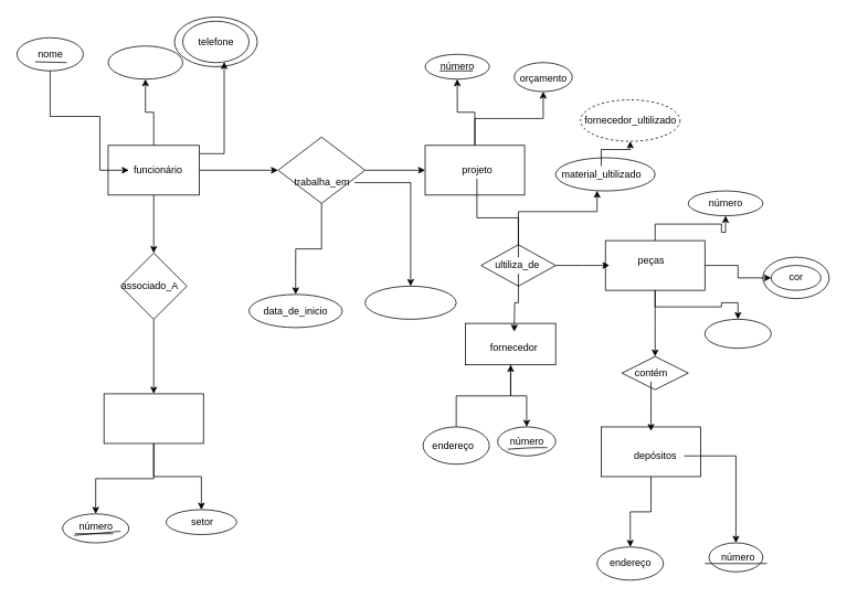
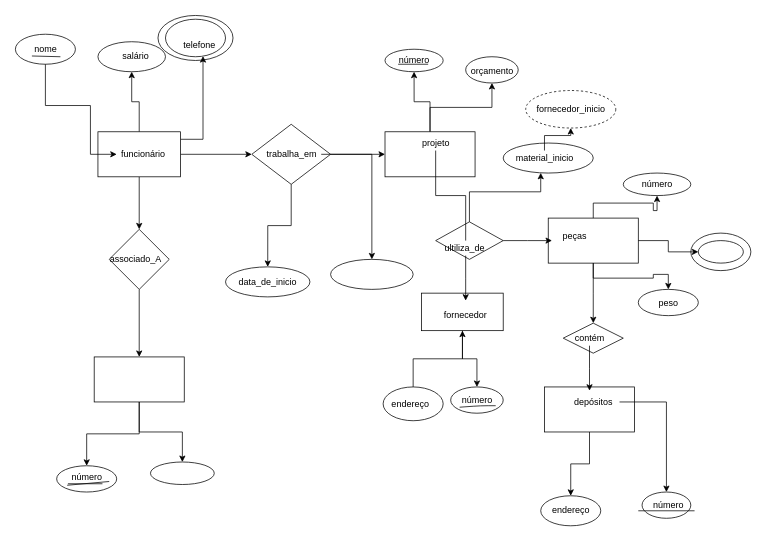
  <mxCell id="0" />
  <mxCell id="1" parent="0" />
  <mxCell id="2" value="" style="edgeStyle=orthogonalEdgeStyle;rounded=0;orthogonalLoop=1;jettySize=auto;html=1;" edge="1" parent="1" source="6" target="8"><mxGeometry relative="1" as="geometry" /></mxCell>
  <mxCell id="3" value="" style="edgeStyle=orthogonalEdgeStyle;rounded=0;orthogonalLoop=1;jettySize=auto;html=1;" edge="1" parent="1" source="6" target="15"><mxGeometry relative="1" as="geometry"><Array as="points"><mxPoint x="270" y="185" /></Array></mxGeometry></mxCell>
  <mxCell id="4" value="" style="edgeStyle=orthogonalEdgeStyle;rounded=0;orthogonalLoop=1;jettySize=auto;html=1;" edge="1" parent="1" source="6" target="20"><mxGeometry relative="1" as="geometry" /></mxCell>
  <mxCell id="5" value="" style="edgeStyle=orthogonalEdgeStyle;rounded=0;orthogonalLoop=1;jettySize=auto;html=1;fontFamily=Helvetica;" edge="1" parent="1" source="6" target="24"><mxGeometry relative="1" as="geometry" /></mxCell>
  <mxCell id="6" value="" style="rounded=0;whiteSpace=wrap;html=1;" vertex="1" parent="1"><mxGeometry x="130" y="175" width="110" height="60" as="geometry" /></mxCell>
  <mxCell id="7" value="funcionário" style="text;html=1;resizable=0;autosize=1;align=center;verticalAlign=middle;points=[];fillColor=none;strokeColor=none;rounded=0;" vertex="1" parent="1"><mxGeometry x="155" y="195" width="70" height="20" as="geometry" /></mxCell>
  <mxCell id="8" value="" style="ellipse;whiteSpace=wrap;html=1;rounded=0;" vertex="1" parent="1"><mxGeometry x="130" y="55" width="90" height="40" as="geometry" /></mxCell>
+ <mxCell id="9" value="salário&lt;br&gt;" style="text;html=1;resizable=0;autosize=1;align=center;verticalAlign=middle;points=[];fillColor=none;strokeColor=none;rounded=0;" vertex="1" parent="1"><mxGeometry x="155" y="65" width="50" height="20" as="geometry" /></mxCell>
  <mxCell id="10" style="edgeStyle=orthogonalEdgeStyle;rounded=0;orthogonalLoop=1;jettySize=auto;html=1;exitX=0.5;exitY=1;exitDx=0;exitDy=0;" edge="1" parent="1" source="8" target="8"><mxGeometry relative="1" as="geometry" /></mxCell>
  <mxCell id="11" value="" style="ellipse;whiteSpace=wrap;html=1;" vertex="1" parent="1"><mxGeometry x="20" y="45" width="80" height="40" as="geometry" /></mxCell>
  <mxCell id="12" value="nome&lt;br&gt;" style="text;html=1;resizable=0;autosize=1;align=center;verticalAlign=middle;points=[];fillColor=none;strokeColor=none;rounded=0;" vertex="1" parent="1"><mxGeometry x="35" y="55" width="50" height="20" as="geometry" /></mxCell>
  <mxCell id="13" value="" style="endArrow=none;html=1;entryX=0.14;entryY=0.95;entryDx=0;entryDy=0;entryPerimeter=0;" edge="1" parent="1" target="12"><mxGeometry width="50" height="50" relative="1" as="geometry"><mxPoint x="80" y="75" as="sourcePoint" /><mxPoint x="40" y="65" as="targetPoint" /></mxGeometry></mxCell>
  <mxCell id="14" value="" style="edgeStyle=orthogonalEdgeStyle;rounded=0;orthogonalLoop=1;jettySize=auto;html=1;exitX=0.5;exitY=1;exitDx=0;exitDy=0;" edge="1" parent="1" source="11" target="7"><mxGeometry relative="1" as="geometry"><mxPoint x="60" y="185" as="sourcePoint" /><Array as="points"><mxPoint x="60" y="140" /><mxPoint x="120" y="140" /><mxPoint x="120" y="205" /></Array></mxGeometry></mxCell>
  <mxCell id="15" value="" style="ellipse;whiteSpace=wrap;html=1;rounded=0;" vertex="1" parent="1"><mxGeometry x="220" y="25" width="80" height="50" as="geometry" /></mxCell>
- <mxCell id="16" value="telefone" style="text;html=1;resizable=0;autosize=1;align=center;verticalAlign=middle;points=[];fillColor=none;strokeColor=none;rounded=0;" vertex="1" parent="1"><mxGeometry x="230" y="40" width="60" height="20" as="geometry" /></mxCell>
+ <mxCell id="16" value="telefone" style="text;html=1;resizable=0;autosize=1;align=center;verticalAlign=middle;points=[];fillColor=none;strokeColor=none;rounded=0;" vertex="1" parent="1"><mxGeometry x="235" y="50" width="60" height="20" as="geometry" /></mxCell>
  <mxCell id="17" value="" style="ellipse;whiteSpace=wrap;html=1;fillColor=none;gradientColor=#ffffff;" vertex="1" parent="1"><mxGeometry x="210" width="100" height="60" as="geometry" y="20" /></mxCell>
  <mxCell id="18" value="" style="edgeStyle=orthogonalEdgeStyle;rounded=0;orthogonalLoop=1;jettySize=auto;html=1;fontFamily=Helvetica;" edge="1" parent="1" source="20" target="34"><mxGeometry relative="1" as="geometry" /></mxCell>
  <mxCell id="19" value="" style="edgeStyle=orthogonalEdgeStyle;rounded=0;orthogonalLoop=1;jettySize=auto;html=1;fontFamily=Helvetica;" edge="1" parent="1" source="20" target="40"><mxGeometry relative="1" as="geometry" /></mxCell>
  <mxCell id="20" value="" style="rhombus;whiteSpace=wrap;html=1;rounded=0;fontFamily=Helvetica;strokeColor=#000000;" vertex="1" parent="1"><mxGeometry x="335" y="165" width="105" height="80" as="geometry" /></mxCell>
  <mxCell id="21" value="" style="edgeStyle=orthogonalEdgeStyle;rounded=0;orthogonalLoop=1;jettySize=auto;html=1;fontFamily=Helvetica;" edge="1" parent="1" source="22" target="37"><mxGeometry relative="1" as="geometry" /></mxCell>
- <mxCell id="22" value="trabalha_em" style="text;html=1;resizable=0;autosize=1;align=center;verticalAlign=middle;points=[];fillColor=none;strokeColor=none;rounded=0;fontFamily=Helvetica;" vertex="1" parent="1"><mxGeometry x="347.5" y="210" width="80" height="20" as="geometry" /></mxCell>
+ <mxCell id="22" value="trabalha_em" style="text;html=1;resizable=0;autosize=1;align=center;verticalAlign=middle;points=[];fillColor=none;strokeColor=none;rounded=0;fontFamily=Helvetica;" vertex="1" parent="1"><mxGeometry x="347.5" y="195" width="80" height="20" as="geometry" /></mxCell>
  <mxCell id="23" value="" style="edgeStyle=orthogonalEdgeStyle;rounded=0;orthogonalLoop=1;jettySize=auto;html=1;fontFamily=Helvetica;" edge="1" parent="1" source="24" target="27"><mxGeometry relative="1" as="geometry" /></mxCell>
  <mxCell id="24" value="" style="rhombus;whiteSpace=wrap;html=1;rounded=0;" vertex="1" parent="1"><mxGeometry x="145" y="305" width="80" height="80" as="geometry" /></mxCell>
  <mxCell id="25" value="" style="edgeStyle=orthogonalEdgeStyle;rounded=0;orthogonalLoop=1;jettySize=auto;html=1;fontFamily=Helvetica;" edge="1" parent="1" source="27" target="28"><mxGeometry relative="1" as="geometry" /></mxCell>
  <mxCell id="26" value="" style="edgeStyle=orthogonalEdgeStyle;rounded=0;orthogonalLoop=1;jettySize=auto;html=1;fontFamily=Helvetica;" edge="1" parent="1" source="27" target="29"><mxGeometry relative="1" as="geometry"><mxPoint x="140" y="620" as="targetPoint" /></mxGeometry></mxCell>
  <mxCell id="27" value="" style="whiteSpace=wrap;html=1;rounded=0;" vertex="1" parent="1"><mxGeometry x="125" y="475" width="120" height="60" as="geometry" /></mxCell>
  <mxCell id="28" value="" style="ellipse;whiteSpace=wrap;html=1;rounded=0;" vertex="1" parent="1"><mxGeometry x="200" y="615" width="85" height="30" as="geometry" /></mxCell>
  <mxCell id="29" value="" style="ellipse;whiteSpace=wrap;html=1;fontFamily=Helvetica;strokeColor=#000000;fillColor=none;gradientColor=#ffffff;" vertex="1" parent="1"><mxGeometry x="75" y="620" width="80" height="35" as="geometry" /></mxCell>
- <mxCell id="30" value="setor&amp;nbsp;" style="text;html=1;resizable=0;autosize=1;align=center;verticalAlign=middle;points=[];fillColor=none;strokeColor=none;rounded=0;fontFamily=Helvetica;" vertex="1" parent="1"><mxGeometry x="220" y="620" width="50" height="20" as="geometry" /></mxCell>
  <mxCell id="31" value="número" style="text;html=1;resizable=0;autosize=1;align=center;verticalAlign=middle;points=[];fillColor=none;strokeColor=none;rounded=0;fontFamily=Helvetica;" vertex="1" parent="1"><mxGeometry x="85" y="625" width="60" height="20" as="geometry" /></mxCell>
  <mxCell id="32" value="" style="endArrow=none;html=1;fontFamily=Helvetica;exitX=0.067;exitY=1.05;exitDx=0;exitDy=0;exitPerimeter=0;" edge="1" parent="1" source="31"><mxGeometry width="50" height="50" relative="1" as="geometry"><mxPoint x="440" y="515" as="sourcePoint" /><mxPoint x="145" y="641" as="targetPoint" /><Array as="points" /></mxGeometry></mxCell>
  <mxCell id="33" value="" style="endArrow=none;html=1;fontFamily=Helvetica;entryX=0.85;entryY=0.95;entryDx=0;entryDy=0;entryPerimeter=0;" edge="1" parent="1" target="31"><mxGeometry width="50" height="50" relative="1" as="geometry"><mxPoint x="90" y="644" as="sourcePoint" /><mxPoint x="144" y="638" as="targetPoint" /><Array as="points" /></mxGeometry></mxCell>
  <mxCell id="34" value="" style="ellipse;whiteSpace=wrap;html=1;rounded=0;" vertex="1" parent="1"><mxGeometry x="300" y="355" width="112.5" height="40" as="geometry" /></mxCell>
  <mxCell id="35" value="associado_A" style="text;html=1;resizable=0;autosize=1;align=center;verticalAlign=middle;points=[];fillColor=none;strokeColor=none;rounded=0;fontFamily=Helvetica;" vertex="1" parent="1"><mxGeometry x="140" y="335" width="80" height="20" as="geometry" /></mxCell>
  <mxCell id="36" value="data_de_inicio" style="text;html=1;resizable=0;autosize=1;align=center;verticalAlign=middle;points=[];fillColor=none;strokeColor=none;rounded=0;fontFamily=Helvetica;" vertex="1" parent="1"><mxGeometry x="311.25" y="365" width="90" height="20" as="geometry" /></mxCell>
  <mxCell id="37" value="" style="ellipse;whiteSpace=wrap;html=1;fontFamily=Helvetica;strokeColor=#000000;fillColor=none;gradientColor=#ffffff;" vertex="1" parent="1"><mxGeometry x="440" y="345" width="110" height="40" as="geometry" /></mxCell>
  <mxCell id="38" value="" style="edgeStyle=orthogonalEdgeStyle;rounded=0;orthogonalLoop=1;jettySize=auto;html=1;fontFamily=Helvetica;" edge="1" parent="1" source="40" target="42"><mxGeometry relative="1" as="geometry" /></mxCell>
  <mxCell id="39" value="" style="edgeStyle=orthogonalEdgeStyle;rounded=0;orthogonalLoop=1;jettySize=auto;html=1;fontFamily=Helvetica;" edge="1" parent="1" source="40" target="45"><mxGeometry relative="1" as="geometry" /></mxCell>
  <mxCell id="40" value="" style="whiteSpace=wrap;html=1;rounded=0;" vertex="1" parent="1"><mxGeometry x="512.5" y="175" width="120" height="60" as="geometry" /></mxCell>
- <mxCell id="41" value="projeto&lt;br&gt;" style="text;html=1;resizable=0;autosize=1;align=center;verticalAlign=middle;points=[];fillColor=none;strokeColor=none;rounded=0;fontFamily=Helvetica;" vertex="1" parent="1"><mxGeometry x="550" y="195" width="50" height="20" as="geometry" /></mxCell>
+ <mxCell id="41" value="projeto&lt;br&gt;" style="text;html=1;resizable=0;autosize=1;align=center;verticalAlign=middle;points=[];fillColor=none;strokeColor=none;rounded=0;fontFamily=Helvetica;" vertex="1" parent="1"><mxGeometry x="555" y="180" width="50" height="20" as="geometry" /></mxCell>
  <mxCell id="42" value="" style="ellipse;whiteSpace=wrap;html=1;rounded=0;" vertex="1" parent="1"><mxGeometry x="512.5" y="65" width="77.5" height="30" as="geometry" /></mxCell>
  <mxCell id="43" value="número&lt;br&gt;" style="text;html=1;resizable=0;autosize=1;align=center;verticalAlign=middle;points=[];fillColor=none;strokeColor=none;rounded=0;fontFamily=Helvetica;" vertex="1" parent="1"><mxGeometry x="521.25" y="70" width="60" height="20" as="geometry" /></mxCell>
  <mxCell id="44" value="" style="endArrow=none;html=1;fontFamily=Helvetica;" edge="1" parent="1"><mxGeometry width="50" height="50" relative="1" as="geometry"><mxPoint x="530" y="85" as="sourcePoint" /><mxPoint x="570" y="85" as="targetPoint" /></mxGeometry></mxCell>
  <mxCell id="45" value="" style="ellipse;whiteSpace=wrap;html=1;rounded=0;" vertex="1" parent="1"><mxGeometry x="620" y="75" width="70" height="35" as="geometry" /></mxCell>
  <mxCell id="46" value="orçamento" style="text;html=1;resizable=0;autosize=1;align=center;verticalAlign=middle;points=[];fillColor=none;strokeColor=none;rounded=0;fontFamily=Helvetica;" vertex="1" parent="1"><mxGeometry x="620" y="85" width="70" height="20" as="geometry" /></mxCell>
  <mxCell id="47" value="" style="edgeStyle=orthogonalEdgeStyle;rounded=0;orthogonalLoop=1;jettySize=auto;html=1;fontFamily=Helvetica;" edge="1" parent="1" source="49"><mxGeometry relative="1" as="geometry"><mxPoint x="735" y="320" as="targetPoint" /></mxGeometry></mxCell>
  <mxCell id="48" value="" style="edgeStyle=orthogonalEdgeStyle;rounded=0;orthogonalLoop=1;jettySize=auto;html=1;fontFamily=Helvetica;" edge="1" parent="1" source="49" target="66"><mxGeometry relative="1" as="geometry"><mxPoint x="720" y="190" as="targetPoint" /><Array as="points"><mxPoint x="625" y="255" /><mxPoint x="720" y="255" /><mxPoint x="720" y="205" /></Array></mxGeometry></mxCell>
  <mxCell id="49" value="" style="rhombus;whiteSpace=wrap;html=1;fontFamily=Helvetica;strokeColor=#000000;fillColor=none;gradientColor=#ffffff;" vertex="1" parent="1"><mxGeometry x="580" y="295" width="90" height="50" as="geometry" /></mxCell>
  <mxCell id="50" value="" style="edgeStyle=orthogonalEdgeStyle;rounded=0;orthogonalLoop=1;jettySize=auto;html=1;fontFamily=Helvetica;endArrow=none;" edge="1" parent="1" source="52" target="41"><mxGeometry relative="1" as="geometry" /></mxCell>
  <mxCell id="51" value="" style="edgeStyle=orthogonalEdgeStyle;rounded=0;orthogonalLoop=1;jettySize=auto;html=1;fontFamily=Helvetica;" edge="1" parent="1" source="52"><mxGeometry relative="1" as="geometry"><mxPoint x="620" y="400" as="targetPoint" /></mxGeometry></mxCell>
- <mxCell id="52" value="ultiliza_de&amp;nbsp;" style="text;html=1;resizable=0;autosize=1;align=center;verticalAlign=middle;points=[];fillColor=none;strokeColor=none;rounded=0;fontFamily=Helvetica;" vertex="1" parent="1"><mxGeometry x="590" y="310" width="70" height="20" as="geometry" /></mxCell>
+ <mxCell id="52" value="ultiliza_de&amp;nbsp;" style="text;html=1;resizable=0;autosize=1;align=center;verticalAlign=middle;points=[];fillColor=none;strokeColor=none;rounded=0;fontFamily=Helvetica;" vertex="1" parent="1"><mxGeometry x="585" y="320" width="70" height="20" as="geometry" /></mxCell>
  <mxCell id="53" value="" style="edgeStyle=orthogonalEdgeStyle;rounded=0;orthogonalLoop=1;jettySize=auto;html=1;fontFamily=Helvetica;" edge="1" parent="1" source="57" target="59"><mxGeometry relative="1" as="geometry" /></mxCell>
  <mxCell id="54" value="" style="edgeStyle=orthogonalEdgeStyle;rounded=0;orthogonalLoop=1;jettySize=auto;html=1;fontFamily=Helvetica;" edge="1" parent="1" source="57" target="60"><mxGeometry relative="1" as="geometry" /></mxCell>
  <mxCell id="55" value="" style="edgeStyle=orthogonalEdgeStyle;rounded=0;orthogonalLoop=1;jettySize=auto;html=1;fontFamily=Helvetica;" edge="1" parent="1" source="57" target="61"><mxGeometry relative="1" as="geometry" /></mxCell>
  <mxCell id="56" value="" style="edgeStyle=orthogonalEdgeStyle;rounded=0;orthogonalLoop=1;jettySize=auto;html=1;fontFamily=Helvetica;" edge="1" parent="1" source="57"><mxGeometry relative="1" as="geometry"><mxPoint x="790" y="430" as="targetPoint" /></mxGeometry></mxCell>
  <mxCell id="57" value="" style="rounded=0;whiteSpace=wrap;html=1;fontFamily=Helvetica;strokeColor=#000000;fillColor=none;gradientColor=#ffffff;" vertex="1" parent="1"><mxGeometry x="730" y="290" width="120" height="60" as="geometry" /></mxCell>
- <mxCell id="58" value="peças" style="text;html=1;resizable=0;autosize=1;align=center;verticalAlign=middle;points=[];fillColor=none;strokeColor=none;rounded=0;fontFamily=Helvetica;" vertex="1" parent="1"><mxGeometry x="760" y="305" width="50" height="20" as="geometry" /></mxCell>
+ <mxCell id="58" value="peças" style="text;html=1;resizable=0;autosize=1;align=center;verticalAlign=middle;points=[];fillColor=none;strokeColor=none;rounded=0;fontFamily=Helvetica;" vertex="1" parent="1"><mxGeometry x="740" y="305" width="50" height="20" as="geometry" /></mxCell>
  <mxCell id="59" value="" style="ellipse;whiteSpace=wrap;html=1;rounded=0;fillColor=none;gradientColor=#ffffff;" vertex="1" parent="1"><mxGeometry x="830" y="230" width="90" height="30" as="geometry" /></mxCell>
  <mxCell id="60" value="" style="ellipse;whiteSpace=wrap;html=1;rounded=0;fillColor=none;gradientColor=#ffffff;" vertex="1" parent="1"><mxGeometry x="930" y="320" width="60" height="30" as="geometry" /></mxCell>
  <mxCell id="61" value="" style="ellipse;whiteSpace=wrap;html=1;rounded=0;fillColor=none;gradientColor=#ffffff;" vertex="1" parent="1"><mxGeometry x="850" y="385" width="80" height="35" as="geometry" /></mxCell>
  <mxCell id="62" value="número&lt;br&gt;" style="text;html=1;resizable=0;autosize=1;align=center;verticalAlign=middle;points=[];fillColor=none;strokeColor=none;rounded=0;fontFamily=Helvetica;" vertex="1" parent="1"><mxGeometry x="845" y="235" width="60" height="20" as="geometry" /></mxCell>
- <mxCell id="63" value="cor" style="text;html=1;resizable=0;autosize=1;align=center;verticalAlign=middle;points=[];fillColor=none;strokeColor=none;rounded=0;fontFamily=Helvetica;" vertex="1" parent="1"><mxGeometry x="945" y="325" width="30" height="20" as="geometry" /></mxCell>
+ <mxCell id="64" value="peso" style="text;html=1;resizable=0;autosize=1;align=center;verticalAlign=middle;points=[];fillColor=none;strokeColor=none;rounded=0;fontFamily=Helvetica;" vertex="1" parent="1"><mxGeometry x="870" y="392.5" width="40" height="20" as="geometry" /></mxCell>
  <mxCell id="65" value="" style="ellipse;whiteSpace=wrap;html=1;fontFamily=Helvetica;strokeColor=#000000;fillColor=none;gradientColor=#ffffff;" vertex="1" parent="1"><mxGeometry x="920" y="310" width="80" height="50" as="geometry" /></mxCell>
  <mxCell id="66" value="" style="ellipse;whiteSpace=wrap;html=1;fontFamily=Helvetica;strokeColor=#000000;fillColor=none;gradientColor=#ffffff;" vertex="1" parent="1"><mxGeometry x="670" y="190" width="120" height="40" as="geometry" /></mxCell>
  <mxCell id="67" value="" style="edgeStyle=orthogonalEdgeStyle;rounded=0;orthogonalLoop=1;jettySize=auto;html=1;fontFamily=Helvetica;" edge="1" parent="1" source="68" target="69"><mxGeometry relative="1" as="geometry"><mxPoint x="760" y="130" as="targetPoint" /></mxGeometry></mxCell>
- <mxCell id="68" value="material_ultilizado&lt;br&gt;" style="text;html=1;resizable=0;autosize=1;align=center;verticalAlign=middle;points=[];fillColor=none;strokeColor=none;rounded=0;fontFamily=Helvetica;" vertex="1" parent="1"><mxGeometry x="670" y="200" width="110" height="20" as="geometry" /></mxCell>
+ <mxCell id="68" value="material_inicio&lt;br&gt;" style="text;html=1;resizable=0;autosize=1;align=center;verticalAlign=middle;points=[];fillColor=none;strokeColor=none;rounded=0;fontFamily=Helvetica;" vertex="1" parent="1"><mxGeometry x="670" y="200" width="110" height="20" as="geometry" /></mxCell>
  <mxCell id="69" value="" style="ellipse;whiteSpace=wrap;html=1;fontFamily=Helvetica;strokeColor=#000000;fillColor=none;gradientColor=#ffffff;dashed=1;" vertex="1" parent="1"><mxGeometry x="700" y="120" width="120" height="50" as="geometry" /></mxCell>
- <mxCell id="70" value="fornecedor_ultilizado&lt;br&gt;" style="text;html=1;resizable=0;autosize=1;align=center;verticalAlign=middle;points=[];fillColor=none;strokeColor=none;rounded=0;dashed=1;fontFamily=Helvetica;" vertex="1" parent="1"><mxGeometry x="695" y="135" width="130" height="20" as="geometry" /></mxCell>
+ <mxCell id="70" value="fornecedor_inicio&lt;br&gt;" style="text;html=1;resizable=0;autosize=1;align=center;verticalAlign=middle;points=[];fillColor=none;strokeColor=none;rounded=0;dashed=1;fontFamily=Helvetica;" vertex="1" parent="1"><mxGeometry x="695" y="135" width="130" height="20" as="geometry" /></mxCell>
  <mxCell id="71" value="fornecedor&amp;nbsp;" style="text;html=1;resizable=0;autosize=1;align=center;verticalAlign=middle;points=[];fillColor=none;strokeColor=none;rounded=0;fontFamily=Helvetica;" vertex="1" parent="1"><mxGeometry x="581.25" y="410" width="80" height="20" as="geometry" /></mxCell>
  <mxCell id="72" value="" style="edgeStyle=orthogonalEdgeStyle;rounded=0;orthogonalLoop=1;jettySize=auto;html=1;fontFamily=Helvetica;" edge="1" parent="1" source="73" target="77"><mxGeometry relative="1" as="geometry" /></mxCell>
  <mxCell id="73" value="" style="rounded=0;whiteSpace=wrap;html=1;fontFamily=Helvetica;strokeColor=#000000;fillColor=none;gradientColor=#ffffff;" vertex="1" parent="1"><mxGeometry x="561.25" y="390" width="108.75" height="50" as="geometry" /></mxCell>
  <mxCell id="74" value="" style="edgeStyle=orthogonalEdgeStyle;rounded=0;orthogonalLoop=1;jettySize=auto;html=1;fontFamily=Helvetica;" edge="1" parent="1" source="75" target="73"><mxGeometry relative="1" as="geometry" /></mxCell>
  <mxCell id="75" value="" style="ellipse;whiteSpace=wrap;html=1;rounded=0;fillColor=none;gradientColor=#ffffff;" vertex="1" parent="1"><mxGeometry x="510" y="515" width="80" height="45" as="geometry" /></mxCell>
  <mxCell id="76" value="endereço" style="text;html=1;resizable=0;autosize=1;align=center;verticalAlign=middle;points=[];fillColor=none;strokeColor=none;rounded=0;fontFamily=Helvetica;" vertex="1" parent="1"><mxGeometry x="511.25" y="527.5" width="70" height="20" as="geometry" /></mxCell>
  <mxCell id="77" value="" style="ellipse;whiteSpace=wrap;html=1;rounded=0;fillColor=none;gradientColor=#ffffff;" vertex="1" parent="1"><mxGeometry x="600.01" y="515" width="70" height="35" as="geometry" /></mxCell>
  <mxCell id="78" value="número" style="text;html=1;resizable=0;autosize=1;align=center;verticalAlign=middle;points=[];fillColor=none;strokeColor=none;rounded=0;fontFamily=Helvetica;" vertex="1" parent="1"><mxGeometry x="605.01" y="522.5" width="60" height="20" as="geometry" /></mxCell>
  <mxCell id="79" value="" style="endArrow=none;html=1;fontFamily=Helvetica;exitX=0.116;exitY=0.975;exitDx=0;exitDy=0;exitPerimeter=0;" edge="1" parent="1" source="78"><mxGeometry width="50" height="50" relative="1" as="geometry"><mxPoint x="720" y="340" as="sourcePoint" /><mxPoint x="660" y="540" as="targetPoint" /><Array as="points"><mxPoint x="640" y="540" /></Array></mxGeometry></mxCell>
  <mxCell id="80" value="" style="rhombus;whiteSpace=wrap;html=1;fontFamily=Helvetica;strokeColor=#000000;fillColor=none;gradientColor=#ffffff;" vertex="1" parent="1"><mxGeometry x="750" y="430" width="80" height="40" as="geometry" /></mxCell>
  <mxCell id="81" value="" style="edgeStyle=orthogonalEdgeStyle;rounded=0;orthogonalLoop=1;jettySize=auto;html=1;fontFamily=Helvetica;" edge="1" parent="1" source="82"><mxGeometry relative="1" as="geometry"><mxPoint x="785" y="520" as="targetPoint" /></mxGeometry></mxCell>
  <mxCell id="82" value="contém" style="text;html=1;resizable=0;autosize=1;align=center;verticalAlign=middle;points=[];fillColor=none;strokeColor=none;rounded=0;fontFamily=Helvetica;" vertex="1" parent="1"><mxGeometry x="760" y="440" width="50" height="20" as="geometry" /></mxCell>
  <mxCell id="83" value="" style="edgeStyle=orthogonalEdgeStyle;rounded=0;orthogonalLoop=1;jettySize=auto;html=1;fontFamily=Helvetica;" edge="1" parent="1" source="84" target="87"><mxGeometry relative="1" as="geometry" /></mxCell>
  <mxCell id="84" value="" style="rounded=0;whiteSpace=wrap;html=1;fontFamily=Helvetica;strokeColor=#000000;fillColor=none;gradientColor=#ffffff;" vertex="1" parent="1"><mxGeometry x="725" y="515" width="120" height="60" as="geometry" /></mxCell>
  <mxCell id="85" value="" style="edgeStyle=orthogonalEdgeStyle;rounded=0;orthogonalLoop=1;jettySize=auto;html=1;fontFamily=Helvetica;" edge="1" parent="1" source="86" target="88"><mxGeometry relative="1" as="geometry" /></mxCell>
- <mxCell id="86" value="depósitos" style="text;html=1;resizable=0;autosize=1;align=center;verticalAlign=middle;points=[];fillColor=none;strokeColor=none;rounded=0;fontFamily=Helvetica;" vertex="1" parent="1"><mxGeometry x="755" y="540" width="70" height="20" as="geometry" /></mxCell>
+ <mxCell id="86" value="depósitos" style="text;html=1;resizable=0;autosize=1;align=center;verticalAlign=middle;points=[];fillColor=none;strokeColor=none;rounded=0;fontFamily=Helvetica;" vertex="1" parent="1"><mxGeometry x="755" y="525" width="70" height="20" as="geometry" /></mxCell>
  <mxCell id="87" value="" style="ellipse;whiteSpace=wrap;html=1;rounded=0;fillColor=none;gradientColor=#ffffff;" vertex="1" parent="1"><mxGeometry x="720" y="660" width="80" height="40" as="geometry" /></mxCell>
  <mxCell id="88" value="" style="ellipse;whiteSpace=wrap;html=1;fontFamily=Helvetica;strokeColor=#000000;fillColor=none;gradientColor=#ffffff;" vertex="1" parent="1"><mxGeometry x="855" y="655" width="65" height="35" as="geometry" /></mxCell>
  <mxCell id="89" value="endereço" style="text;html=1;resizable=0;autosize=1;align=center;verticalAlign=middle;points=[];fillColor=none;strokeColor=none;rounded=0;fontFamily=Helvetica;" vertex="1" parent="1"><mxGeometry x="725" y="670" width="70" height="20" as="geometry" /></mxCell>
  <mxCell id="90" value="número" style="text;html=1;resizable=0;autosize=1;align=center;verticalAlign=middle;points=[];fillColor=none;strokeColor=none;rounded=0;fontFamily=Helvetica;" vertex="1" parent="1"><mxGeometry x="860" y="662.5" width="60" height="20" as="geometry" /></mxCell>
  <mxCell id="91" value="" style="endArrow=none;html=1;fontFamily=Helvetica;" edge="1" parent="1"><mxGeometry width="50" height="50" relative="1" as="geometry"><mxPoint x="850" y="680" as="sourcePoint" /><mxPoint x="925" y="680" as="targetPoint" /></mxGeometry></mxCell>
